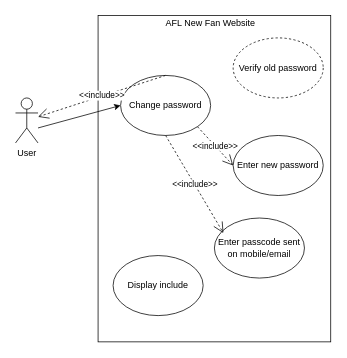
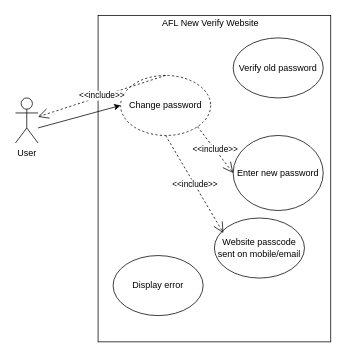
  <mxCell id="0" />
  <mxCell id="1" parent="0" />
  <mxCell id="2" value="User" parent="1" vertex="1" style="shape=umlActor;verticalLabelPosition=bottom;labelBackgroundColor=#ffffff;verticalAlign=top;html=1;outlineConnect=0;"><mxGeometry as="geometry" height="60" width="30" y="130" x="20" /></mxCell>
  <mxCell id="3" value="" parent="1" vertex="1" style="rounded=0;whiteSpace=wrap;html=1;gradientColor=none;fillColor=none;"><mxGeometry as="geometry" height="435" width="310" y="20" x="130" /></mxCell>
- <mxCell id="4" value="Change password&lt;br&gt;" parent="1" vertex="1" style="ellipse;whiteSpace=wrap;html=1;"><mxGeometry as="geometry" height="80" width="120" y="100" x="160" /></mxCell>
+ <mxCell id="4" value="Change password&lt;br&gt;" parent="1" vertex="1" style="ellipse;whiteSpace=wrap;html=1;dashed=1;"><mxGeometry as="geometry" height="80" width="120" y="100" x="160" /></mxCell>
  <mxCell id="5" value="" parent="1" style="endArrow=classic;html=1;entryX=0;entryY=0.5;entryDx=0;entryDy=0;" target="4" edge="1"><mxGeometry as="geometry" height="50" width="50" relative="1"><mxPoint as="sourcePoint" y="170" x="50" /><mxPoint as="targetPoint" y="130" x="130" /></mxGeometry></mxCell>
- <mxCell id="6" value="Verify old password&lt;br&gt;" parent="1" vertex="1" style="ellipse;whiteSpace=wrap;html=1;dashed=1;"><mxGeometry as="geometry" height="80" width="120" y="50" x="310" /></mxCell>
- <mxCell id="7" value="Enter new password&lt;br&gt;" parent="1" vertex="1" style="ellipse;whiteSpace=wrap;html=1;"><mxGeometry as="geometry" height="80" width="120" y="180" x="310" /></mxCell>
+ <mxCell id="6" value="Verify old password&lt;br&gt;" parent="1" vertex="1" style="ellipse;whiteSpace=wrap;html=1;"><mxGeometry as="geometry" height="80" width="120" y="50" x="310" /></mxCell>
+ <mxCell id="7" value="Enter new password&lt;br&gt;" parent="1" vertex="1" style="ellipse;whiteSpace=wrap;html=1;"><mxGeometry x="310" y="180" as="geometry" height="100" width="120" /></mxCell>
  <mxCell id="8" value="&amp;lt;&amp;lt;include&amp;gt;&amp;gt;&lt;br&gt;" parent="1" style="endArrow=open;endSize=12;dashed=1;html=1;exitX=0.5;exitY=0;exitDx=0;exitDy=0;" target="2" edge="1" source="4"><mxGeometry as="geometry" width="160" relative="1"><mxPoint as="sourcePoint" y="480" x="20" /><mxPoint as="targetPoint" y="480" x="180" /></mxGeometry></mxCell>
  <mxCell id="9" value="&amp;lt;&amp;lt;include&amp;gt;&amp;gt;&lt;br&gt;" parent="1" style="endArrow=open;endSize=12;dashed=1;html=1;exitX=1;exitY=1;exitDx=0;exitDy=0;entryX=0;entryY=0.5;entryDx=0;entryDy=0;" target="7" edge="1" source="4"><mxGeometry as="geometry" width="160" relative="1"><mxPoint as="sourcePoint" y="254.5" x="120" /><mxPoint as="targetPoint" y="254.5" x="280" /><Array as="points" /></mxGeometry></mxCell>
- <mxCell id="10" value="Enter passcode sent on mobile/email&lt;br&gt;" parent="1" vertex="1" style="ellipse;whiteSpace=wrap;html=1;"><mxGeometry as="geometry" height="80" width="120" y="290" x="285" /></mxCell>
- <mxCell id="11" value="Display include&lt;br&gt;" parent="1" vertex="1" style="ellipse;whiteSpace=wrap;html=1;"><mxGeometry as="geometry" height="80" width="120" y="340" x="150" /></mxCell>
+ <mxCell id="10" value="Website passcode sent on mobile/email&lt;br&gt;" parent="1" vertex="1" style="ellipse;whiteSpace=wrap;html=1;"><mxGeometry as="geometry" height="80" width="120" y="290" x="285" /></mxCell>
+ <mxCell id="11" value="Display error&lt;br&gt;" parent="1" vertex="1" style="ellipse;whiteSpace=wrap;html=1;"><mxGeometry as="geometry" height="80" width="120" y="340" x="150" /></mxCell>
  <mxCell id="12" value="&amp;lt;&amp;lt;include&amp;gt;&amp;gt;&lt;br&gt;" parent="1" style="endArrow=open;endSize=12;dashed=1;html=1;exitX=0.5;exitY=1;exitDx=0;exitDy=0;" edge="1" source="4"><mxGeometry as="geometry" width="160" relative="1"><mxPoint as="sourcePoint" y="178" x="272" /><mxPoint as="targetPoint" y="310" x="297" /><Array as="points" /></mxGeometry></mxCell>
- <mxCell id="13" value="AFL New Fan Website&lt;br&gt;" parent="1" vertex="1" style="text;html=1;strokeColor=none;fillColor=none;align=center;verticalAlign=middle;whiteSpace=wrap;rounded=0;"><mxGeometry as="geometry" height="20" width="200" y="20" x="180" /></mxCell>
+ <mxCell id="13" value="AFL New Verify Website&lt;br&gt;" parent="1" vertex="1" style="text;html=1;strokeColor=none;fillColor=none;align=center;verticalAlign=middle;whiteSpace=wrap;rounded=0;"><mxGeometry as="geometry" height="20" width="200" y="20" x="180" /></mxCell>
